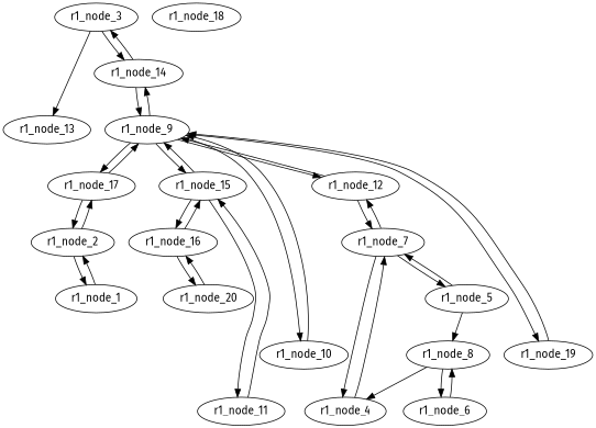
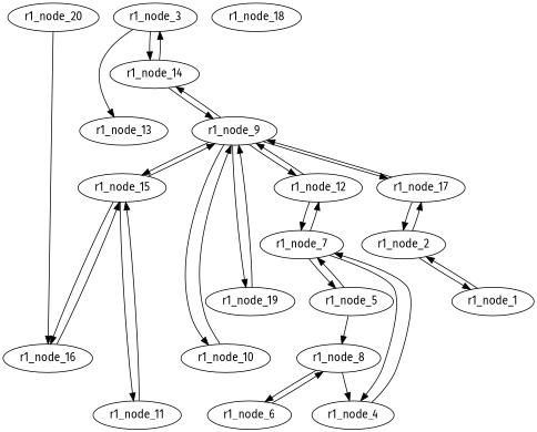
  strict digraph {
    fontname="Fira Sans"
    node [fontname="Fira Sans" weight=0]
    edge [fontname="Fira Sans" weight=0]
    r1_node_3
    r1_node_13
    r1_node_14
    r1_node_9
    r1_node_17
    r1_node_15
    r1_node_10
    r1_node_12
    r1_node_19
    r1_node_1
    r1_node_2
    r1_node_20
    r1_node_16
    r1_node_11
    r1_node_8
    r1_node_6
    r1_node_4
    r1_node_5
    r1_node_7
    r1_node_18
    r1_node_3 -> r1_node_13
    r1_node_3 -> r1_node_14
    r1_node_14 -> r1_node_3
    r1_node_14 -> r1_node_9
    r1_node_9 -> r1_node_14
    r1_node_9 -> r1_node_17
    r1_node_9 -> r1_node_15
    r1_node_9 -> r1_node_10
    r1_node_9 -> r1_node_12
    r1_node_9 -> r1_node_19
    r1_node_17 -> r1_node_9
    r1_node_17 -> r1_node_2
    r1_node_15 -> r1_node_9
    r1_node_15 -> r1_node_16
    r1_node_15 -> r1_node_11
    r1_node_10 -> r1_node_9
    r1_node_12 -> r1_node_9
    r1_node_12 -> r1_node_7
    r1_node_19 -> r1_node_9
    r1_node_1 -> r1_node_2
    r1_node_2 -> r1_node_17
    r1_node_2 -> r1_node_1
    r1_node_20 -> r1_node_16
    r1_node_16 -> r1_node_15
-   r1_node_16 -> r1_node_20
    r1_node_11 -> r1_node_15
    r1_node_8 -> r1_node_6
    r1_node_8 -> r1_node_4
    r1_node_6 -> r1_node_8
    r1_node_4 -> r1_node_7
    r1_node_5 -> r1_node_8
    r1_node_5 -> r1_node_7
    r1_node_7 -> r1_node_12
    r1_node_7 -> r1_node_4
    r1_node_7 -> r1_node_5
  }
